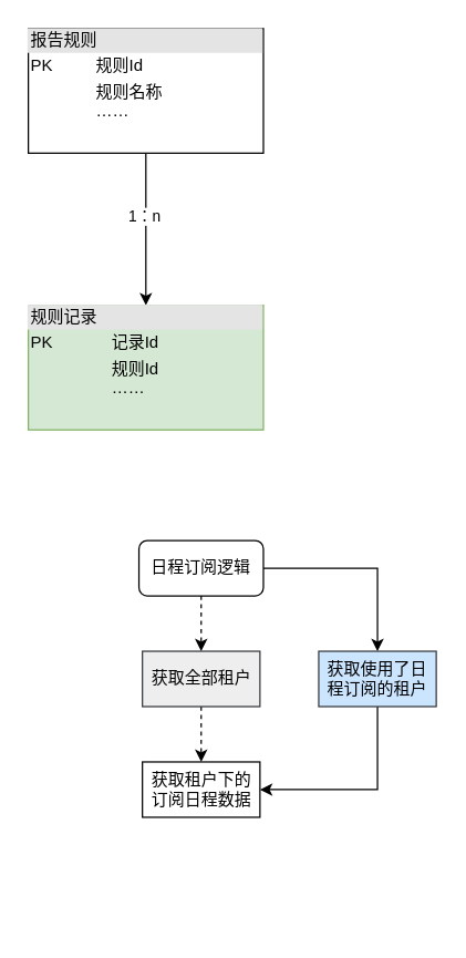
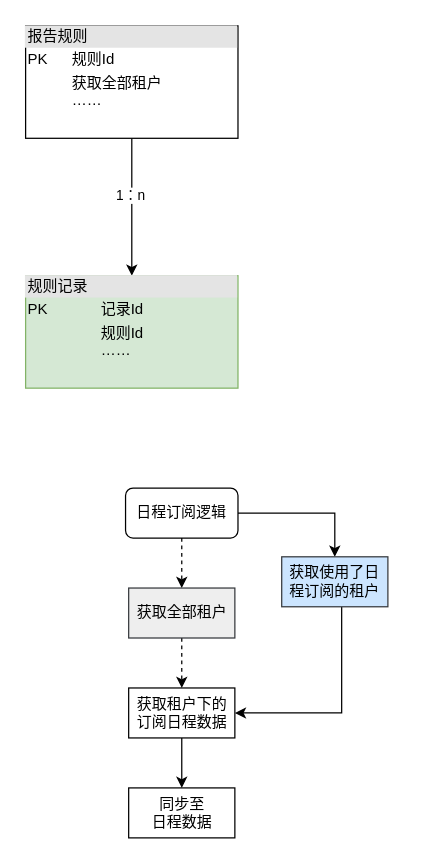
  <mxCell id="0" />
  <mxCell id="1" parent="0" />
  <mxCell id="2" style="edgeStyle=orthogonalEdgeStyle;rounded=0;orthogonalLoop=1;jettySize=auto;html=1;entryX=0.5;entryY=0;entryDx=0;entryDy=0;" parent="1" source="4" target="5" edge="1"><mxGeometry relative="1" as="geometry" /></mxCell>
  <mxCell id="3" value="1：n" style="edgeLabel;html=1;align=center;verticalAlign=middle;resizable=0;points=[];" parent="2" vertex="1" connectable="0"><mxGeometry x="-0.185" y="-2" relative="1" as="geometry"><mxPoint as="offset" /></mxGeometry></mxCell>
- <mxCell id="4" value="&lt;div style=&quot;box-sizing:border-box;width:100%;background:#e4e4e4;padding:2px;&quot;&gt;报告规则&lt;/div&gt;&lt;table style=&quot;width:100%;font-size:1em;&quot; cellpadding=&quot;2&quot; cellspacing=&quot;0&quot;&gt;&lt;tbody&gt;&lt;tr&gt;&lt;td&gt;PK&lt;/td&gt;&lt;td&gt;规则Id&lt;/td&gt;&lt;/tr&gt;&lt;tr&gt;&lt;td&gt;&lt;br&gt;&lt;/td&gt;&lt;td&gt;规则名称&lt;br&gt;……&lt;/td&gt;&lt;/tr&gt;&lt;tr&gt;&lt;td&gt;&lt;/td&gt;&lt;td&gt;&lt;br&gt;&lt;/td&gt;&lt;/tr&gt;&lt;/tbody&gt;&lt;/table&gt;" style="verticalAlign=top;align=left;overflow=fill;html=1;whiteSpace=wrap;" parent="1" vertex="1"><mxGeometry x="20" y="20" width="170" height="90" as="geometry" /></mxCell>
+ <mxCell id="4" value="&lt;div style=&quot;box-sizing:border-box;width:100%;background:#e4e4e4;padding:2px;&quot;&gt;报告规则&lt;/div&gt;&lt;table style=&quot;width:100%;font-size:1em;&quot; cellpadding=&quot;2&quot; cellspacing=&quot;0&quot;&gt;&lt;tbody&gt;&lt;tr&gt;&lt;td&gt;PK&lt;/td&gt;&lt;td&gt;规则Id&lt;/td&gt;&lt;/tr&gt;&lt;tr&gt;&lt;td&gt;&lt;br&gt;&lt;/td&gt;&lt;td&gt;获取全部租户&lt;br&gt;……&lt;/td&gt;&lt;/tr&gt;&lt;tr&gt;&lt;td&gt;&lt;/td&gt;&lt;td&gt;&lt;br&gt;&lt;/td&gt;&lt;/tr&gt;&lt;/tbody&gt;&lt;/table&gt;" style="verticalAlign=top;align=left;overflow=fill;html=1;whiteSpace=wrap;" parent="1" vertex="1"><mxGeometry x="20" y="20" width="170" height="90" as="geometry" /></mxCell>
  <mxCell id="5" value="&lt;div style=&quot;box-sizing:border-box;width:100%;background:#e4e4e4;padding:2px;&quot;&gt;规则记录&lt;/div&gt;&lt;table style=&quot;width:100%;font-size:1em;&quot; cellpadding=&quot;2&quot; cellspacing=&quot;0&quot;&gt;&lt;tbody&gt;&lt;tr&gt;&lt;td&gt;PK&lt;/td&gt;&lt;td&gt;记录Id&lt;/td&gt;&lt;/tr&gt;&lt;tr&gt;&lt;td&gt;&lt;br&gt;&lt;/td&gt;&lt;td&gt;规则Id&lt;br&gt;……&lt;/td&gt;&lt;/tr&gt;&lt;tr&gt;&lt;td&gt;&lt;/td&gt;&lt;td&gt;&lt;br&gt;&lt;/td&gt;&lt;/tr&gt;&lt;/tbody&gt;&lt;/table&gt;" style="verticalAlign=top;align=left;overflow=fill;html=1;whiteSpace=wrap;fillColor=#d5e8d4;strokeColor=#82b366;" parent="1" vertex="1"><mxGeometry x="20" y="220" width="170" height="90" as="geometry" /></mxCell>
  <mxCell id="6" value="" style="edgeStyle=orthogonalEdgeStyle;rounded=0;orthogonalLoop=1;jettySize=auto;html=1;dashed=1;" edge="1" parent="1" source="8" target="10"><mxGeometry relative="1" as="geometry" /></mxCell>
  <mxCell id="7" style="edgeStyle=orthogonalEdgeStyle;rounded=0;orthogonalLoop=1;jettySize=auto;html=1;" edge="1" parent="1" source="8" target="15"><mxGeometry relative="1" as="geometry" /></mxCell>
  <mxCell id="8" value="日程订阅逻辑" style="rounded=1;whiteSpace=wrap;html=1;" vertex="1" parent="1"><mxGeometry x="100" y="390" width="90" height="40" as="geometry" /></mxCell>
  <mxCell id="9" value="" style="edgeStyle=orthogonalEdgeStyle;rounded=0;orthogonalLoop=1;jettySize=auto;html=1;dashed=1;" edge="1" parent="1" source="10" target="12"><mxGeometry relative="1" as="geometry" /></mxCell>
  <mxCell id="10" value="获取全部租户" style="rounded=0;whiteSpace=wrap;html=1;fillColor=#eeeeee;strokeColor=#36393d;" vertex="1" parent="1"><mxGeometry x="102.5" y="470" width="85" height="40" as="geometry" /></mxCell>
+ <mxCell id="11" value="" style="edgeStyle=orthogonalEdgeStyle;rounded=0;orthogonalLoop=1;jettySize=auto;html=1;" edge="1" parent="1" source="12" target="13"><mxGeometry relative="1" as="geometry" /></mxCell>
  <mxCell id="12" value="获取租户下的订阅日程数据" style="rounded=0;whiteSpace=wrap;html=1;" vertex="1" parent="1"><mxGeometry x="102.5" y="550" width="85" height="40" as="geometry" /></mxCell>
+ <mxCell id="13" value="同步至&lt;br&gt;日程数据" style="rounded=0;whiteSpace=wrap;html=1;" vertex="1" parent="1"><mxGeometry x="102.5" y="630" width="85" height="40" as="geometry" /></mxCell>
  <mxCell id="14" style="edgeStyle=orthogonalEdgeStyle;rounded=0;orthogonalLoop=1;jettySize=auto;html=1;entryX=1;entryY=0.5;entryDx=0;entryDy=0;" edge="1" parent="1" source="15" target="12"><mxGeometry relative="1" as="geometry"><Array as="points"><mxPoint x="273" y="570" /></Array></mxGeometry></mxCell>
- <mxCell id="15" value="获取使用了日程订阅的租户" style="rounded=0;whiteSpace=wrap;html=1;fillColor=#cce5ff;strokeColor=#36393d;" vertex="1" parent="1"><mxGeometry x="230" y="470" width="85" height="40" as="geometry" /></mxCell>
+ <mxCell id="15" value="获取使用了日程订阅的租户" style="rounded=0;whiteSpace=wrap;html=1;fillColor=#cce5ff;strokeColor=#36393d;" vertex="1" parent="1"><mxGeometry x="225" y="445" width="85" height="40" as="geometry" /></mxCell>
